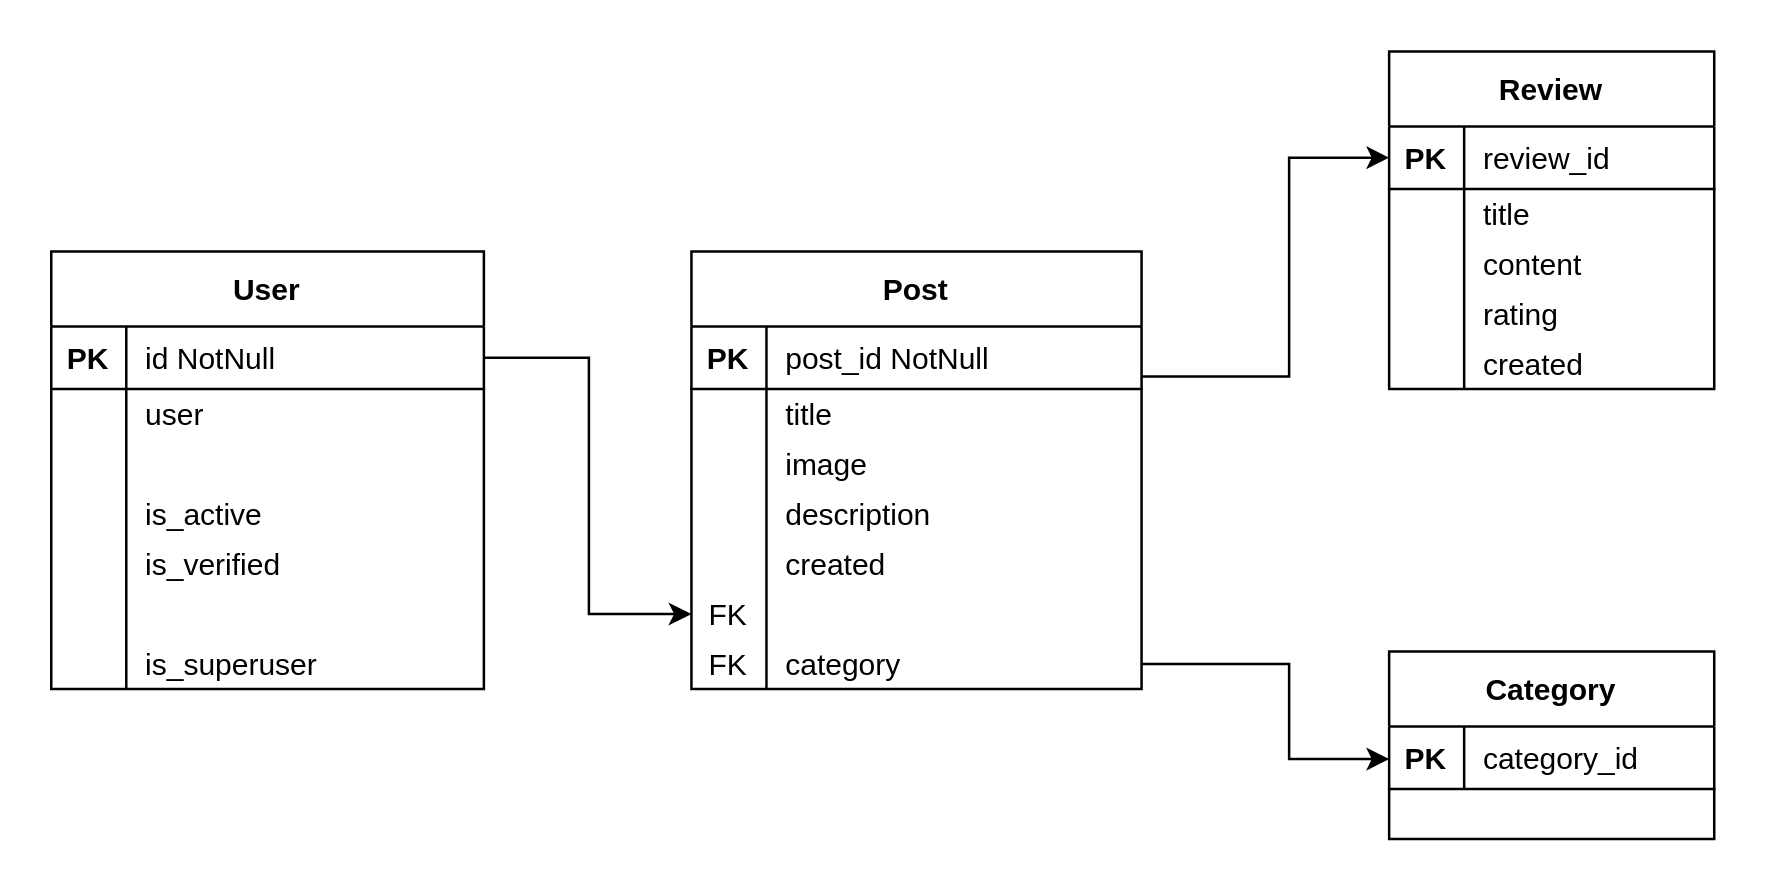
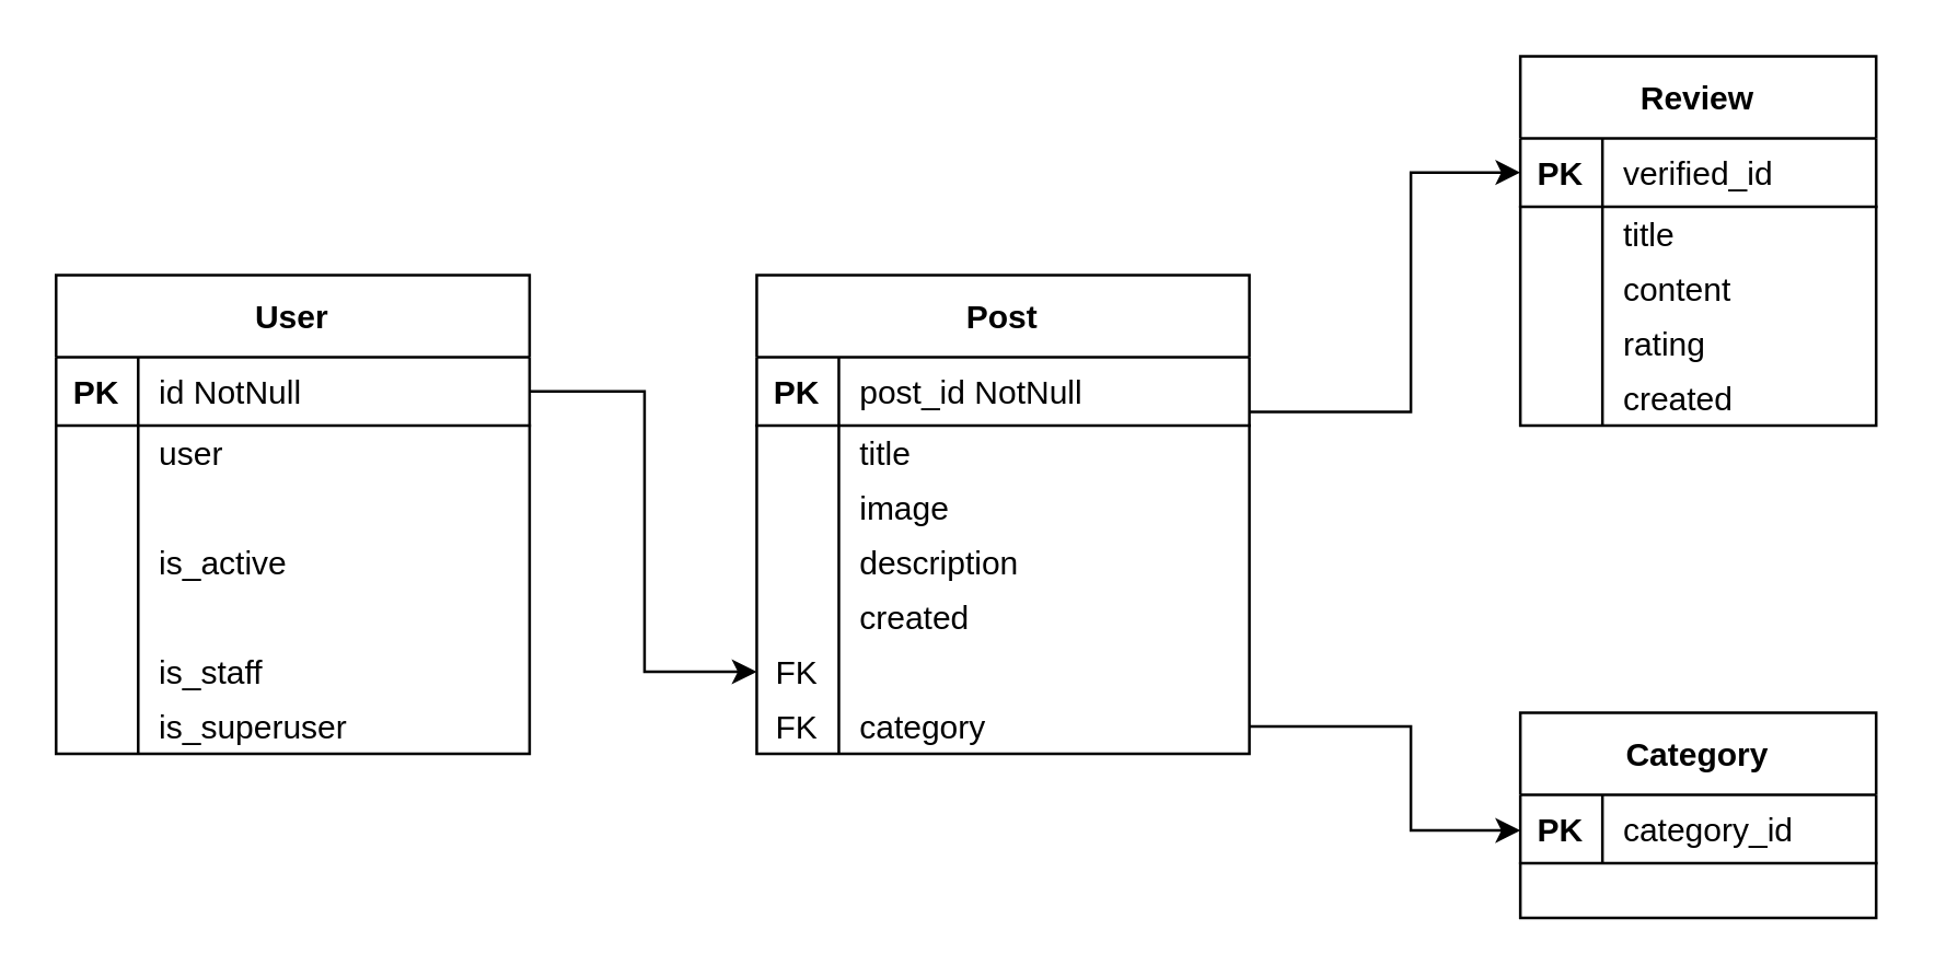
  <mxCell id="0" />
  <mxCell id="1" parent="0" />
  <mxCell id="2" value="User" style="shape=table;startSize=30;container=1;collapsible=1;childLayout=tableLayout;fixedRows=1;rowLines=0;fontStyle=1;align=center;resizeLast=1;" parent="1" vertex="1"><mxGeometry x="20" y="100" width="173" height="175" as="geometry" /></mxCell>
  <mxCell id="3" value="" style="shape=partialRectangle;collapsible=0;dropTarget=0;pointerEvents=0;fillColor=none;top=0;left=0;bottom=1;right=0;points=[[0,0.5],[1,0.5]];portConstraint=eastwest;" parent="2" vertex="1"><mxGeometry y="30" width="173" height="25" as="geometry" /></mxCell>
  <mxCell id="4" value="PK" style="shape=partialRectangle;connectable=0;fillColor=none;top=0;left=0;bottom=0;right=0;fontStyle=1;overflow=hidden;" parent="3" vertex="1"><mxGeometry width="30" height="25" as="geometry"><mxRectangle width="30" height="25" as="alternateBounds" /></mxGeometry></mxCell>
  <mxCell id="5" value="id NotNull" style="shape=partialRectangle;connectable=0;fillColor=none;top=0;left=0;bottom=0;right=0;align=left;spacingLeft=6;overflow=hidden;" parent="3" vertex="1"><mxGeometry x="30" width="143" height="25" as="geometry"><mxRectangle width="143" height="25" as="alternateBounds" /></mxGeometry></mxCell>
  <mxCell id="6" value="" style="shape=partialRectangle;collapsible=0;dropTarget=0;pointerEvents=0;fillColor=none;top=0;left=0;bottom=0;right=0;points=[[0,0.5],[1,0.5]];portConstraint=eastwest;" parent="2" vertex="1"><mxGeometry y="55" width="173" height="20" as="geometry" /></mxCell>
  <mxCell id="7" value="" style="shape=partialRectangle;connectable=0;fillColor=none;top=0;left=0;bottom=0;right=0;editable=1;overflow=hidden;" parent="6" vertex="1"><mxGeometry width="30" height="20" as="geometry"><mxRectangle width="30" height="20" as="alternateBounds" /></mxGeometry></mxCell>
  <mxCell id="8" value="user" style="shape=partialRectangle;connectable=0;fillColor=none;top=0;left=0;bottom=0;right=0;align=left;spacingLeft=6;overflow=hidden;" parent="6" vertex="1"><mxGeometry x="30" width="143" height="20" as="geometry"><mxRectangle width="143" height="20" as="alternateBounds" /></mxGeometry></mxCell>
  <mxCell id="9" value="" style="shape=partialRectangle;collapsible=0;dropTarget=0;pointerEvents=0;fillColor=none;top=0;left=0;bottom=0;right=0;points=[[0,0.5],[1,0.5]];portConstraint=eastwest;" parent="2" vertex="1"><mxGeometry y="75" width="173" height="20" as="geometry" /></mxCell>
  <mxCell id="10" value="" style="shape=partialRectangle;connectable=0;fillColor=none;top=0;left=0;bottom=0;right=0;editable=1;overflow=hidden;" parent="9" vertex="1"><mxGeometry width="30" height="20" as="geometry"><mxRectangle width="30" height="20" as="alternateBounds" /></mxGeometry></mxCell>
  <mxCell id="11" value="" style="shape=partialRectangle;collapsible=0;dropTarget=0;pointerEvents=0;fillColor=none;top=0;left=0;bottom=0;right=0;points=[[0,0.5],[1,0.5]];portConstraint=eastwest;" parent="2" vertex="1"><mxGeometry y="95" width="173" height="20" as="geometry" /></mxCell>
  <mxCell id="12" value="" style="shape=partialRectangle;connectable=0;fillColor=none;top=0;left=0;bottom=0;right=0;editable=1;overflow=hidden;" parent="11" vertex="1"><mxGeometry width="30" height="20" as="geometry"><mxRectangle width="30" height="20" as="alternateBounds" /></mxGeometry></mxCell>
  <mxCell id="13" value="is_active" style="shape=partialRectangle;connectable=0;fillColor=none;top=0;left=0;bottom=0;right=0;align=left;spacingLeft=6;overflow=hidden;" parent="11" vertex="1"><mxGeometry x="30" width="143" height="20" as="geometry"><mxRectangle width="143" height="20" as="alternateBounds" /></mxGeometry></mxCell>
  <mxCell id="14" value="" style="shape=partialRectangle;collapsible=0;dropTarget=0;pointerEvents=0;fillColor=none;top=0;left=0;bottom=0;right=0;points=[[0,0.5],[1,0.5]];portConstraint=eastwest;" parent="2" vertex="1"><mxGeometry y="115" width="173" height="20" as="geometry" /></mxCell>
  <mxCell id="15" value="" style="shape=partialRectangle;connectable=0;fillColor=none;top=0;left=0;bottom=0;right=0;editable=1;overflow=hidden;" parent="14" vertex="1"><mxGeometry width="30" height="20" as="geometry"><mxRectangle width="30" height="20" as="alternateBounds" /></mxGeometry></mxCell>
- <mxCell id="16" value="is_verified" style="shape=partialRectangle;connectable=0;fillColor=none;top=0;left=0;bottom=0;right=0;align=left;spacingLeft=6;overflow=hidden;" parent="14" vertex="1"><mxGeometry x="30" width="143" height="20" as="geometry"><mxRectangle width="143" height="20" as="alternateBounds" /></mxGeometry></mxCell>
  <mxCell id="17" value="" style="shape=partialRectangle;collapsible=0;dropTarget=0;pointerEvents=0;fillColor=none;top=0;left=0;bottom=0;right=0;points=[[0,0.5],[1,0.5]];portConstraint=eastwest;" parent="2" vertex="1"><mxGeometry y="135" width="173" height="20" as="geometry" /></mxCell>
  <mxCell id="18" value="" style="shape=partialRectangle;connectable=0;fillColor=none;top=0;left=0;bottom=0;right=0;editable=1;overflow=hidden;" parent="17" vertex="1"><mxGeometry width="30" height="20" as="geometry"><mxRectangle width="30" height="20" as="alternateBounds" /></mxGeometry></mxCell>
+ <mxCell id="19" value="is_staff" style="shape=partialRectangle;connectable=0;fillColor=none;top=0;left=0;bottom=0;right=0;align=left;spacingLeft=6;overflow=hidden;" parent="17" vertex="1"><mxGeometry x="30" width="143" height="20" as="geometry"><mxRectangle width="143" height="20" as="alternateBounds" /></mxGeometry></mxCell>
  <mxCell id="20" value="" style="shape=partialRectangle;collapsible=0;dropTarget=0;pointerEvents=0;fillColor=none;top=0;left=0;bottom=0;right=0;points=[[0,0.5],[1,0.5]];portConstraint=eastwest;" parent="2" vertex="1"><mxGeometry y="155" width="173" height="20" as="geometry" /></mxCell>
  <mxCell id="21" value="" style="shape=partialRectangle;connectable=0;fillColor=none;top=0;left=0;bottom=0;right=0;editable=1;overflow=hidden;" parent="20" vertex="1"><mxGeometry width="30" height="20" as="geometry"><mxRectangle width="30" height="20" as="alternateBounds" /></mxGeometry></mxCell>
  <mxCell id="22" value="is_superuser" style="shape=partialRectangle;connectable=0;fillColor=none;top=0;left=0;bottom=0;right=0;align=left;spacingLeft=6;overflow=hidden;" parent="20" vertex="1"><mxGeometry x="30" width="143" height="20" as="geometry"><mxRectangle width="143" height="20" as="alternateBounds" /></mxGeometry></mxCell>
  <mxCell id="23" value="Post" style="shape=table;startSize=30;container=1;collapsible=1;childLayout=tableLayout;fixedRows=1;rowLines=0;fontStyle=1;align=center;resizeLast=1;" parent="1" vertex="1"><mxGeometry x="276" y="100" width="180" height="175" as="geometry" /></mxCell>
  <mxCell id="24" value="" style="shape=partialRectangle;collapsible=0;dropTarget=0;pointerEvents=0;fillColor=none;top=0;left=0;bottom=1;right=0;points=[[0,0.5],[1,0.5]];portConstraint=eastwest;" parent="23" vertex="1"><mxGeometry y="30" width="180" height="25" as="geometry" /></mxCell>
  <mxCell id="25" value="PK" style="shape=partialRectangle;connectable=0;fillColor=none;top=0;left=0;bottom=0;right=0;fontStyle=1;overflow=hidden;" parent="24" vertex="1"><mxGeometry width="30" height="25" as="geometry"><mxRectangle width="30" height="25" as="alternateBounds" /></mxGeometry></mxCell>
  <mxCell id="26" value="post_id NotNull" style="shape=partialRectangle;connectable=0;fillColor=none;top=0;left=0;bottom=0;right=0;align=left;spacingLeft=6;overflow=hidden;" parent="24" vertex="1"><mxGeometry x="30" width="150" height="25" as="geometry"><mxRectangle width="150" height="25" as="alternateBounds" /></mxGeometry></mxCell>
  <mxCell id="27" value="" style="shape=partialRectangle;collapsible=0;dropTarget=0;pointerEvents=0;fillColor=none;top=0;left=0;bottom=0;right=0;points=[[0,0.5],[1,0.5]];portConstraint=eastwest;" parent="23" vertex="1"><mxGeometry y="55" width="180" height="20" as="geometry" /></mxCell>
  <mxCell id="28" value="" style="shape=partialRectangle;connectable=0;fillColor=none;top=0;left=0;bottom=0;right=0;editable=1;overflow=hidden;" parent="27" vertex="1"><mxGeometry width="30" height="20" as="geometry"><mxRectangle width="30" height="20" as="alternateBounds" /></mxGeometry></mxCell>
  <mxCell id="29" value="title" style="shape=partialRectangle;connectable=0;fillColor=none;top=0;left=0;bottom=0;right=0;align=left;spacingLeft=6;overflow=hidden;" parent="27" vertex="1"><mxGeometry x="30" width="150" height="20" as="geometry"><mxRectangle width="150" height="20" as="alternateBounds" /></mxGeometry></mxCell>
  <mxCell id="30" value="" style="shape=partialRectangle;collapsible=0;dropTarget=0;pointerEvents=0;fillColor=none;top=0;left=0;bottom=0;right=0;points=[[0,0.5],[1,0.5]];portConstraint=eastwest;" parent="23" vertex="1"><mxGeometry y="75" width="180" height="20" as="geometry" /></mxCell>
  <mxCell id="31" value="" style="shape=partialRectangle;connectable=0;fillColor=none;top=0;left=0;bottom=0;right=0;editable=1;overflow=hidden;" parent="30" vertex="1"><mxGeometry width="30" height="20" as="geometry"><mxRectangle width="30" height="20" as="alternateBounds" /></mxGeometry></mxCell>
  <mxCell id="32" value="image" style="shape=partialRectangle;connectable=0;fillColor=none;top=0;left=0;bottom=0;right=0;align=left;spacingLeft=6;overflow=hidden;" parent="30" vertex="1"><mxGeometry x="30" width="150" height="20" as="geometry"><mxRectangle width="150" height="20" as="alternateBounds" /></mxGeometry></mxCell>
  <mxCell id="33" value="" style="shape=partialRectangle;collapsible=0;dropTarget=0;pointerEvents=0;fillColor=none;top=0;left=0;bottom=0;right=0;points=[[0,0.5],[1,0.5]];portConstraint=eastwest;" parent="23" vertex="1"><mxGeometry y="95" width="180" height="20" as="geometry" /></mxCell>
  <mxCell id="34" value="" style="shape=partialRectangle;connectable=0;fillColor=none;top=0;left=0;bottom=0;right=0;editable=1;overflow=hidden;" parent="33" vertex="1"><mxGeometry width="30" height="20" as="geometry"><mxRectangle width="30" height="20" as="alternateBounds" /></mxGeometry></mxCell>
  <mxCell id="35" value="description" style="shape=partialRectangle;connectable=0;fillColor=none;top=0;left=0;bottom=0;right=0;align=left;spacingLeft=6;overflow=hidden;" parent="33" vertex="1"><mxGeometry x="30" width="150" height="20" as="geometry"><mxRectangle width="150" height="20" as="alternateBounds" /></mxGeometry></mxCell>
  <mxCell id="36" value="" style="shape=partialRectangle;collapsible=0;dropTarget=0;pointerEvents=0;fillColor=none;top=0;left=0;bottom=0;right=0;points=[[0,0.5],[1,0.5]];portConstraint=eastwest;" parent="23" vertex="1"><mxGeometry y="115" width="180" height="20" as="geometry" /></mxCell>
  <mxCell id="37" value="" style="shape=partialRectangle;connectable=0;fillColor=none;top=0;left=0;bottom=0;right=0;editable=1;overflow=hidden;" parent="36" vertex="1"><mxGeometry width="30" height="20" as="geometry"><mxRectangle width="30" height="20" as="alternateBounds" /></mxGeometry></mxCell>
  <mxCell id="38" value="created" style="shape=partialRectangle;connectable=0;fillColor=none;top=0;left=0;bottom=0;right=0;align=left;spacingLeft=6;overflow=hidden;" parent="36" vertex="1"><mxGeometry x="30" width="150" height="20" as="geometry"><mxRectangle width="150" height="20" as="alternateBounds" /></mxGeometry></mxCell>
  <mxCell id="39" value="" style="shape=partialRectangle;collapsible=0;dropTarget=0;pointerEvents=0;fillColor=none;top=0;left=0;bottom=0;right=0;points=[[0,0.5],[1,0.5]];portConstraint=eastwest;" parent="23" vertex="1"><mxGeometry y="135" width="180" height="20" as="geometry" /></mxCell>
  <mxCell id="40" value="FK" style="shape=partialRectangle;connectable=0;fillColor=none;top=0;left=0;bottom=0;right=0;editable=1;overflow=hidden;" parent="39" vertex="1"><mxGeometry width="30" height="20" as="geometry"><mxRectangle width="30" height="20" as="alternateBounds" /></mxGeometry></mxCell>
  <mxCell id="41" value="" style="shape=partialRectangle;collapsible=0;dropTarget=0;pointerEvents=0;fillColor=none;top=0;left=0;bottom=0;right=0;points=[[0,0.5],[1,0.5]];portConstraint=eastwest;" parent="23" vertex="1"><mxGeometry y="155" width="180" height="20" as="geometry" /></mxCell>
  <mxCell id="42" value="FK" style="shape=partialRectangle;connectable=0;fillColor=none;top=0;left=0;bottom=0;right=0;editable=1;overflow=hidden;" parent="41" vertex="1"><mxGeometry width="30" height="20" as="geometry"><mxRectangle width="30" height="20" as="alternateBounds" /></mxGeometry></mxCell>
  <mxCell id="43" value="category" style="shape=partialRectangle;connectable=0;fillColor=none;top=0;left=0;bottom=0;right=0;align=left;spacingLeft=6;overflow=hidden;" parent="41" vertex="1"><mxGeometry x="30" width="150" height="20" as="geometry"><mxRectangle width="150" height="20" as="alternateBounds" /></mxGeometry></mxCell>
  <mxCell id="44" style="edgeStyle=orthogonalEdgeStyle;rounded=0;orthogonalLoop=1;jettySize=auto;html=1;exitX=1;exitY=0.5;exitDx=0;exitDy=0;entryX=0;entryY=0.5;entryDx=0;entryDy=0;" parent="1" source="3" target="39" edge="1"><mxGeometry relative="1" as="geometry"><mxPoint x="276" y="-60" as="sourcePoint" /><Array as="points"><mxPoint x="235" y="142" /><mxPoint x="235" y="245" /></Array></mxGeometry></mxCell>
  <mxCell id="45" value="Category" style="shape=table;startSize=30;container=1;collapsible=1;childLayout=tableLayout;fixedRows=1;rowLines=0;fontStyle=1;align=center;resizeLast=1;" parent="1" vertex="1"><mxGeometry x="555" y="260" width="130" height="75" as="geometry" /></mxCell>
  <mxCell id="46" value="" style="shape=partialRectangle;collapsible=0;dropTarget=0;pointerEvents=0;fillColor=none;top=0;left=0;bottom=1;right=0;points=[[0,0.5],[1,0.5]];portConstraint=eastwest;" parent="45" vertex="1"><mxGeometry y="30" width="130" height="25" as="geometry" /></mxCell>
  <mxCell id="47" value="PK" style="shape=partialRectangle;connectable=0;fillColor=none;top=0;left=0;bottom=0;right=0;fontStyle=1;overflow=hidden;" parent="46" vertex="1"><mxGeometry width="30" height="25" as="geometry"><mxRectangle width="30" height="25" as="alternateBounds" /></mxGeometry></mxCell>
  <mxCell id="48" value="category_id" style="shape=partialRectangle;connectable=0;fillColor=none;top=0;left=0;bottom=0;right=0;align=left;spacingLeft=6;overflow=hidden;" parent="46" vertex="1"><mxGeometry x="30" width="100" height="25" as="geometry"><mxRectangle width="100" height="25" as="alternateBounds" /></mxGeometry></mxCell>
  <mxCell id="49" value="" style="shape=partialRectangle;collapsible=0;dropTarget=0;pointerEvents=0;fillColor=none;top=0;left=0;bottom=0;right=0;points=[[0,0.5],[1,0.5]];portConstraint=eastwest;" parent="45" vertex="1"><mxGeometry y="55" width="130" height="20" as="geometry" /></mxCell>
  <mxCell id="50" value="" style="shape=partialRectangle;connectable=0;fillColor=none;top=0;left=0;bottom=0;right=0;editable=1;overflow=hidden;" parent="49" vertex="1"><mxGeometry width="30" height="20" as="geometry"><mxRectangle width="30" height="20" as="alternateBounds" /></mxGeometry></mxCell>
  <mxCell id="51" style="edgeStyle=orthogonalEdgeStyle;rounded=0;orthogonalLoop=1;jettySize=auto;html=1;exitX=1;exitY=0.5;exitDx=0;exitDy=0;" parent="1" source="41" target="46" edge="1"><mxGeometry relative="1" as="geometry"><mxPoint x="455" y="270" as="sourcePoint" /><mxPoint x="555" y="368.5" as="targetPoint" /><Array as="points"><mxPoint x="515" y="265" /><mxPoint x="515" y="303" /></Array></mxGeometry></mxCell>
  <mxCell id="52" value="Review" style="shape=table;startSize=30;container=1;collapsible=1;childLayout=tableLayout;fixedRows=1;rowLines=0;fontStyle=1;align=center;resizeLast=1;" parent="1" vertex="1"><mxGeometry x="555" y="20" width="130" height="135" as="geometry" /></mxCell>
  <mxCell id="53" value="" style="shape=partialRectangle;collapsible=0;dropTarget=0;pointerEvents=0;fillColor=none;top=0;left=0;bottom=1;right=0;points=[[0,0.5],[1,0.5]];portConstraint=eastwest;" parent="52" vertex="1"><mxGeometry y="30" width="130" height="25" as="geometry" /></mxCell>
  <mxCell id="54" value="PK" style="shape=partialRectangle;connectable=0;fillColor=none;top=0;left=0;bottom=0;right=0;fontStyle=1;overflow=hidden;" parent="53" vertex="1"><mxGeometry width="30" height="25" as="geometry"><mxRectangle width="30" height="25" as="alternateBounds" /></mxGeometry></mxCell>
- <mxCell id="55" value="review_id" style="shape=partialRectangle;connectable=0;fillColor=none;top=0;left=0;bottom=0;right=0;align=left;spacingLeft=6;overflow=hidden;" parent="53" vertex="1"><mxGeometry x="30" width="100" height="25" as="geometry"><mxRectangle width="100" height="25" as="alternateBounds" /></mxGeometry></mxCell>
+ <mxCell id="55" value="verified_id" style="shape=partialRectangle;connectable=0;fillColor=none;top=0;left=0;bottom=0;right=0;align=left;spacingLeft=6;overflow=hidden;" parent="53" vertex="1"><mxGeometry x="30" width="100" height="25" as="geometry"><mxRectangle width="100" height="25" as="alternateBounds" /></mxGeometry></mxCell>
  <mxCell id="56" value="" style="shape=partialRectangle;collapsible=0;dropTarget=0;pointerEvents=0;fillColor=none;top=0;left=0;bottom=0;right=0;points=[[0,0.5],[1,0.5]];portConstraint=eastwest;" parent="52" vertex="1"><mxGeometry y="55" width="130" height="20" as="geometry" /></mxCell>
  <mxCell id="57" value="" style="shape=partialRectangle;connectable=0;fillColor=none;top=0;left=0;bottom=0;right=0;editable=1;overflow=hidden;" parent="56" vertex="1"><mxGeometry width="30" height="20" as="geometry"><mxRectangle width="30" height="20" as="alternateBounds" /></mxGeometry></mxCell>
  <mxCell id="58" value="title" style="shape=partialRectangle;connectable=0;fillColor=none;top=0;left=0;bottom=0;right=0;align=left;spacingLeft=6;overflow=hidden;" parent="56" vertex="1"><mxGeometry x="30" width="100" height="20" as="geometry"><mxRectangle width="100" height="20" as="alternateBounds" /></mxGeometry></mxCell>
  <mxCell id="59" value="" style="shape=partialRectangle;collapsible=0;dropTarget=0;pointerEvents=0;fillColor=none;top=0;left=0;bottom=0;right=0;points=[[0,0.5],[1,0.5]];portConstraint=eastwest;" parent="52" vertex="1"><mxGeometry y="75" width="130" height="20" as="geometry" /></mxCell>
  <mxCell id="60" value="" style="shape=partialRectangle;connectable=0;fillColor=none;top=0;left=0;bottom=0;right=0;editable=1;overflow=hidden;" parent="59" vertex="1"><mxGeometry width="30" height="20" as="geometry"><mxRectangle width="30" height="20" as="alternateBounds" /></mxGeometry></mxCell>
  <mxCell id="61" value="content" style="shape=partialRectangle;connectable=0;fillColor=none;top=0;left=0;bottom=0;right=0;align=left;spacingLeft=6;overflow=hidden;" parent="59" vertex="1"><mxGeometry x="30" width="100" height="20" as="geometry"><mxRectangle width="100" height="20" as="alternateBounds" /></mxGeometry></mxCell>
  <mxCell id="62" value="" style="shape=partialRectangle;collapsible=0;dropTarget=0;pointerEvents=0;fillColor=none;top=0;left=0;bottom=0;right=0;points=[[0,0.5],[1,0.5]];portConstraint=eastwest;" parent="52" vertex="1"><mxGeometry y="95" width="130" height="20" as="geometry" /></mxCell>
  <mxCell id="63" value="" style="shape=partialRectangle;connectable=0;fillColor=none;top=0;left=0;bottom=0;right=0;editable=1;overflow=hidden;" parent="62" vertex="1"><mxGeometry width="30" height="20" as="geometry"><mxRectangle width="30" height="20" as="alternateBounds" /></mxGeometry></mxCell>
  <mxCell id="64" value="rating" style="shape=partialRectangle;connectable=0;fillColor=none;top=0;left=0;bottom=0;right=0;align=left;spacingLeft=6;overflow=hidden;" parent="62" vertex="1"><mxGeometry x="30" width="100" height="20" as="geometry"><mxRectangle width="100" height="20" as="alternateBounds" /></mxGeometry></mxCell>
  <mxCell id="65" value="" style="shape=partialRectangle;collapsible=0;dropTarget=0;pointerEvents=0;fillColor=none;top=0;left=0;bottom=0;right=0;points=[[0,0.5],[1,0.5]];portConstraint=eastwest;" vertex="1" parent="52"><mxGeometry y="115" width="130" height="20" as="geometry" /></mxCell>
  <mxCell id="66" value="" style="shape=partialRectangle;connectable=0;fillColor=none;top=0;left=0;bottom=0;right=0;editable=1;overflow=hidden;" vertex="1" parent="65"><mxGeometry width="30" height="20" as="geometry"><mxRectangle width="30" height="20" as="alternateBounds" /></mxGeometry></mxCell>
  <mxCell id="67" value="created" style="shape=partialRectangle;connectable=0;fillColor=none;top=0;left=0;bottom=0;right=0;align=left;spacingLeft=6;overflow=hidden;" vertex="1" parent="65"><mxGeometry x="30" width="100" height="20" as="geometry"><mxRectangle width="100" height="20" as="alternateBounds" /></mxGeometry></mxCell>
  <mxCell id="68" style="edgeStyle=orthogonalEdgeStyle;rounded=0;orthogonalLoop=1;jettySize=auto;html=1;exitX=1;exitY=0.5;exitDx=0;exitDy=0;entryX=0;entryY=0.5;entryDx=0;entryDy=0;" parent="1" target="53" edge="1"><mxGeometry relative="1" as="geometry"><mxPoint x="456" y="150" as="sourcePoint" /><mxPoint x="555" y="188.04" as="targetPoint" /><Array as="points"><mxPoint x="515" y="150" /><mxPoint x="515" y="62" /></Array></mxGeometry></mxCell>
